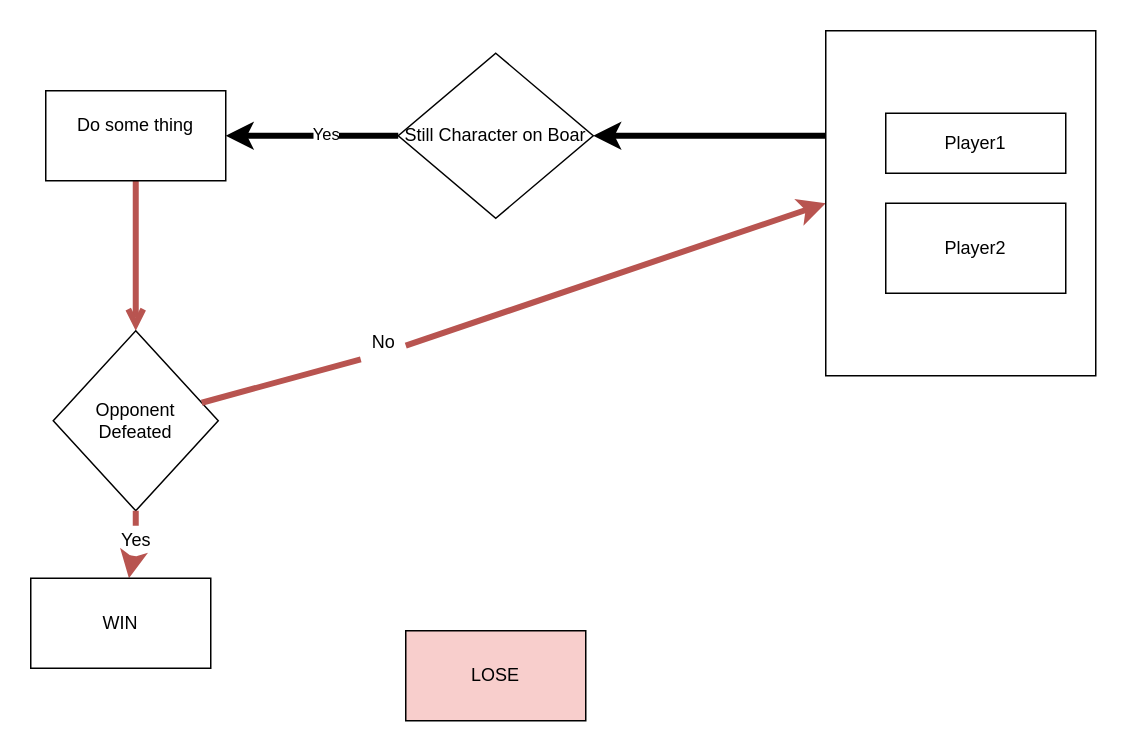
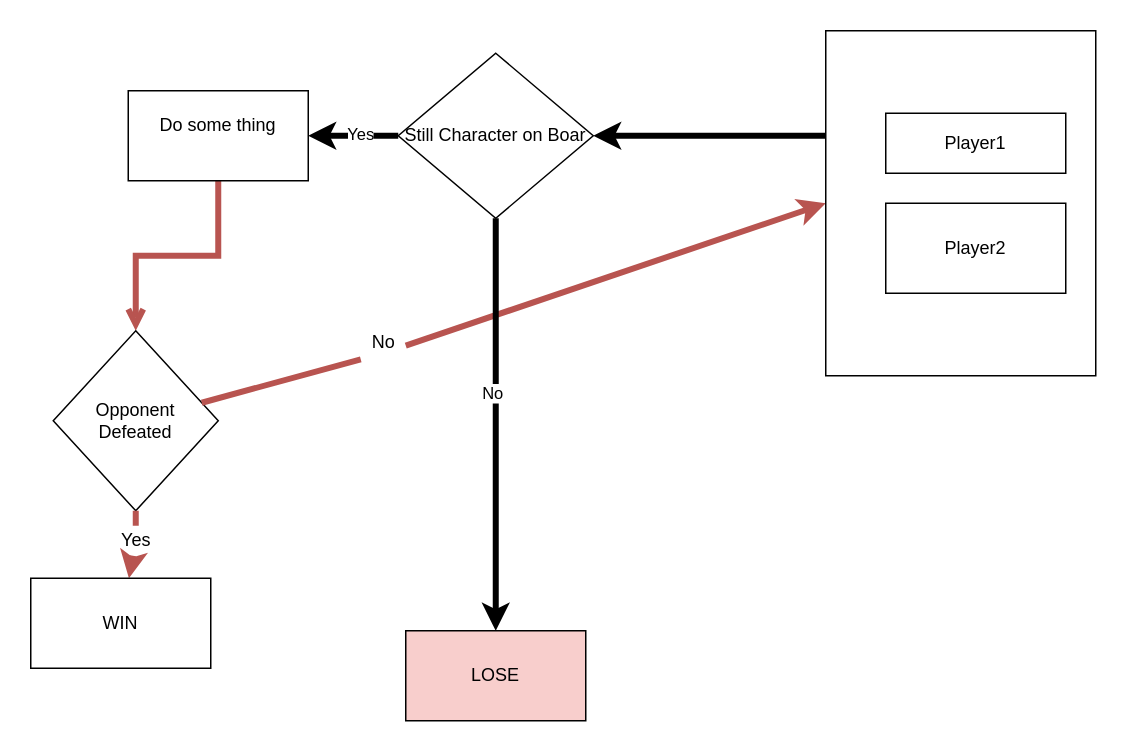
  <mxCell id="0" />
  <mxCell id="1" parent="0" />
  <mxCell id="2" style="edgeStyle=orthogonalEdgeStyle;rounded=0;orthogonalLoop=1;jettySize=auto;html=1;entryX=0.5;entryY=0;entryDx=0;entryDy=0;strokeWidth=4;fillColor=#f8cecc;strokeColor=#b85450;endArrow=open;" edge="1" parent="1" source="3" target="6"><mxGeometry relative="1" as="geometry" /></mxCell>
- <mxCell id="3" value="&lt;div&gt;Do some thing&lt;/div&gt;&lt;div&gt;&lt;br&gt;&lt;/div&gt;" style="rounded=0;whiteSpace=wrap;html=1;" vertex="1" parent="1"><mxGeometry x="30" y="60" width="120" height="60" as="geometry" /></mxCell>
+ <mxCell id="3" value="&lt;div&gt;Do some thing&lt;/div&gt;&lt;div&gt;&lt;br&gt;&lt;/div&gt;" style="rounded=0;whiteSpace=wrap;html=1;" vertex="1" parent="1"><mxGeometry x="85" y="60" width="120" height="60" as="geometry" /></mxCell>
  <mxCell id="4" style="rounded=0;orthogonalLoop=1;jettySize=auto;html=1;startArrow=none;strokeWidth=4;fillColor=#f8cecc;strokeColor=#b85450;" edge="1" parent="1" source="7" target="11"><mxGeometry relative="1" as="geometry"><mxPoint x="90" y="440" as="targetPoint" /></mxGeometry></mxCell>
  <mxCell id="5" style="edgeStyle=none;rounded=0;orthogonalLoop=1;jettySize=auto;html=1;fillColor=#f8cecc;strokeColor=#b85450;strokeWidth=4;startArrow=none;entryX=0;entryY=0.5;entryDx=0;entryDy=0;" edge="1" parent="1" source="9" target="13"><mxGeometry relative="1" as="geometry"><mxPoint x="510" y="170" as="targetPoint" /></mxGeometry></mxCell>
  <mxCell id="6" value="&lt;div&gt;Opponent&lt;/div&gt;&lt;div&gt;Defeated&lt;br&gt;&lt;/div&gt;" style="rhombus;whiteSpace=wrap;html=1;" vertex="1" parent="1"><mxGeometry x="35" y="220" width="110" height="120" as="geometry" /></mxCell>
  <mxCell id="7" value="Yes" style="text;html=1;align=center;verticalAlign=middle;resizable=0;points=[];autosize=1;strokeColor=none;fillColor=none;" vertex="1" parent="1"><mxGeometry x="75" y="350" width="30" height="20" as="geometry" /></mxCell>
  <mxCell id="8" value="" style="rounded=0;orthogonalLoop=1;jettySize=auto;html=1;entryX=0.5;entryY=0;entryDx=0;entryDy=0;endArrow=none;strokeWidth=4;fillColor=#f8cecc;strokeColor=#b85450;" edge="1" parent="1" source="6" target="7"><mxGeometry relative="1" as="geometry"><mxPoint x="90" y="390" as="targetPoint" /><mxPoint x="90" y="340" as="sourcePoint" /></mxGeometry></mxCell>
  <mxCell id="9" value="&lt;div&gt;No&lt;/div&gt;&lt;div&gt;&lt;br&gt;&lt;/div&gt;" style="text;html=1;align=center;verticalAlign=middle;resizable=0;points=[];autosize=1;strokeColor=none;fillColor=none;" vertex="1" parent="1"><mxGeometry x="240" y="220" width="30" height="30" as="geometry" /></mxCell>
  <mxCell id="10" value="" style="edgeStyle=none;rounded=0;orthogonalLoop=1;jettySize=auto;html=1;fillColor=#f8cecc;strokeColor=#b85450;strokeWidth=4;endArrow=none;" edge="1" parent="1" source="6" target="9"><mxGeometry relative="1" as="geometry"><mxPoint x="265" y="280" as="sourcePoint" /><mxPoint x="490" y="280" as="targetPoint" /></mxGeometry></mxCell>
  <mxCell id="11" value="WIN" style="rounded=0;whiteSpace=wrap;html=1;" vertex="1" parent="1"><mxGeometry x="20" y="385" width="120" height="60" as="geometry" /></mxCell>
  <mxCell id="12" style="edgeStyle=none;rounded=0;orthogonalLoop=1;jettySize=auto;html=1;entryX=1;entryY=0.5;entryDx=0;entryDy=0;strokeWidth=4;exitX=0;exitY=0.304;exitDx=0;exitDy=0;exitPerimeter=0;" edge="1" parent="1" source="13" target="20"><mxGeometry relative="1" as="geometry" /></mxCell>
  <mxCell id="13" value="" style="rounded=0;whiteSpace=wrap;html=1;" vertex="1" parent="1"><mxGeometry x="550" y="20" width="180" height="230" as="geometry" /></mxCell>
  <mxCell id="14" value="Player1" style="rounded=0;whiteSpace=wrap;html=1;" vertex="1" parent="1"><mxGeometry x="590" y="75" width="120" height="40" as="geometry" /></mxCell>
  <mxCell id="15" value="Player2" style="rounded=0;whiteSpace=wrap;html=1;" vertex="1" parent="1"><mxGeometry x="590" y="135" width="120" height="60" as="geometry" /></mxCell>
  <mxCell id="16" style="edgeStyle=none;rounded=0;orthogonalLoop=1;jettySize=auto;html=1;strokeWidth=4;" edge="1" parent="1" source="20" target="3"><mxGeometry relative="1" as="geometry" /></mxCell>
  <mxCell id="17" value="Yes" style="edgeLabel;html=1;align=center;verticalAlign=middle;resizable=0;points=[];" vertex="1" connectable="0" parent="16"><mxGeometry x="-0.142" y="-2" relative="1" as="geometry"><mxPoint as="offset" /></mxGeometry></mxCell>
+ <mxCell id="18" style="edgeStyle=none;rounded=0;orthogonalLoop=1;jettySize=auto;html=1;strokeWidth=4;entryX=0.5;entryY=0;entryDx=0;entryDy=0;" edge="1" parent="1" source="20" target="21"><mxGeometry relative="1" as="geometry"><mxPoint x="335" y="400" as="targetPoint" /></mxGeometry></mxCell>
+ <mxCell id="19" value="No" style="edgeLabel;html=1;align=center;verticalAlign=middle;resizable=0;points=[];" vertex="1" connectable="0" parent="18"><mxGeometry x="-0.154" y="-3" relative="1" as="geometry"><mxPoint as="offset" /></mxGeometry></mxCell>
  <mxCell id="20" value="Still Character on Boar" style="rhombus;whiteSpace=wrap;html=1;" vertex="1" parent="1"><mxGeometry x="265" y="35" width="130" height="110" as="geometry" /></mxCell>
  <mxCell id="21" value="LOSE" style="rounded=0;whiteSpace=wrap;html=1;fillColor=#f8cecc;" vertex="1" parent="1"><mxGeometry x="270" y="420" width="120" height="60" as="geometry" /></mxCell>
